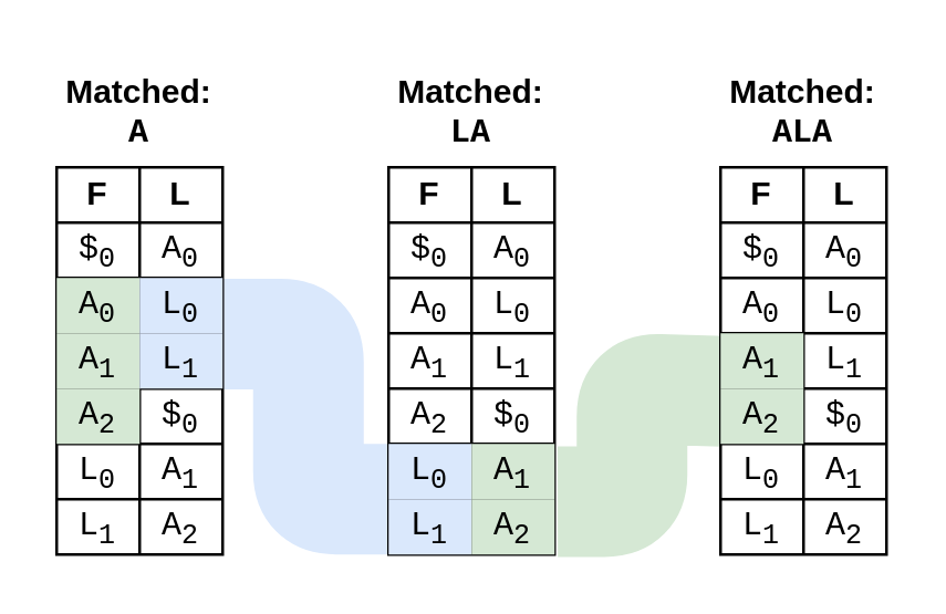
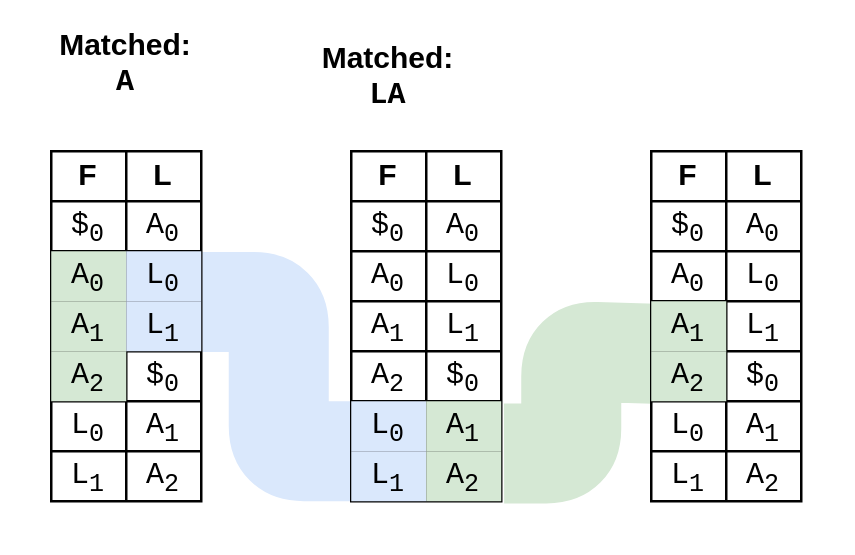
  <mxCell id="0" />
  <mxCell id="1" parent="0" />
  <mxCell id="2" value="" style="edgeStyle=segmentEdgeStyle;endArrow=none;html=1;strokeWidth=40;exitX=1.052;exitY=-0.053;exitDx=0;exitDy=0;exitPerimeter=0;endFill=0;entryX=0.018;entryY=1.05;entryDx=0;entryDy=0;entryPerimeter=0;strokeColor=#D5E8D4;" edge="1" parent="1" target="60"><mxGeometry width="50" height="50" relative="1" as="geometry"><mxPoint x="201.12" y="180.94" as="sourcePoint" /><mxPoint x="260" y="122" as="targetPoint" /><Array as="points"><mxPoint x="228" y="181" /><mxPoint x="228" y="140" /><mxPoint x="261" y="140" /></Array></mxGeometry></mxCell>
  <mxCell id="3" value="" style="edgeStyle=segmentEdgeStyle;endArrow=none;html=1;strokeWidth=40;exitX=1.006;exitY=0.016;exitDx=0;exitDy=0;exitPerimeter=0;endFill=0;fillColor=#dae8fc;strokeColor=#DAE8FC;" edge="1" parent="1" source="14"><mxGeometry width="50" height="50" relative="1" as="geometry"><mxPoint x="81.36" y="120.32" as="sourcePoint" /><mxPoint x="150" y="180" as="targetPoint" /><Array as="points"><mxPoint x="111" y="120" /><mxPoint x="111" y="180" /></Array></mxGeometry></mxCell>
  <mxCell id="4" value="" style="shape=table;html=1;whiteSpace=wrap;startSize=0;container=1;collapsible=0;childLayout=tableLayout;fillColor=none;" vertex="1" parent="1"><mxGeometry x="20" y="60" width="60" height="140" as="geometry" /></mxCell>
  <mxCell id="5" style="shape=partialRectangle;html=1;whiteSpace=wrap;collapsible=0;dropTarget=0;pointerEvents=0;fillColor=none;top=0;left=0;bottom=0;right=0;points=[[0,0.5],[1,0.5]];portConstraint=eastwest;" vertex="1" parent="4"><mxGeometry width="60" height="20" as="geometry" /></mxCell>
  <mxCell id="6" value="F" style="shape=partialRectangle;html=1;whiteSpace=wrap;connectable=0;fillColor=none;top=0;left=0;bottom=0;right=0;overflow=hidden;fontStyle=1;direction=north;" vertex="1" parent="5"><mxGeometry width="30" height="20" as="geometry" /></mxCell>
  <mxCell id="7" value="L" style="shape=partialRectangle;html=1;whiteSpace=wrap;connectable=0;fillColor=none;top=0;left=0;bottom=0;right=0;overflow=hidden;fontStyle=1;direction=north;" vertex="1" parent="5"><mxGeometry x="30" width="30" height="20" as="geometry" /></mxCell>
  <mxCell id="8" value="" style="shape=partialRectangle;html=1;whiteSpace=wrap;collapsible=0;dropTarget=0;pointerEvents=0;fillColor=none;top=0;left=0;bottom=0;right=0;points=[[0,0.5],[1,0.5]];portConstraint=eastwest;" vertex="1" parent="4"><mxGeometry y="20" width="60" height="20" as="geometry" /></mxCell>
  <mxCell id="9" value="$&lt;sub&gt;0&lt;/sub&gt;" style="shape=partialRectangle;html=1;whiteSpace=wrap;connectable=0;top=0;left=0;bottom=0;right=0;overflow=hidden;direction=north;fontFamily=Courier New;strokeColor=#82b366;fillColor=none;" vertex="1" parent="8"><mxGeometry width="30" height="20" as="geometry" /></mxCell>
  <mxCell id="10" value="A&lt;sub&gt;0&lt;/sub&gt;" style="shape=partialRectangle;html=1;whiteSpace=wrap;connectable=0;top=0;left=0;bottom=0;right=0;overflow=hidden;direction=north;fontFamily=Courier New;strokeColor=#6c8ebf;fillColor=none;" vertex="1" parent="8"><mxGeometry x="30" width="30" height="20" as="geometry" /></mxCell>
  <mxCell id="11" style="shape=partialRectangle;html=1;whiteSpace=wrap;collapsible=0;dropTarget=0;pointerEvents=0;fillColor=none;top=0;left=0;bottom=0;right=0;points=[[0,0.5],[1,0.5]];portConstraint=eastwest;" vertex="1" parent="4"><mxGeometry y="40" width="60" height="20" as="geometry" /></mxCell>
  <mxCell id="12" value="A&lt;sub&gt;0&lt;/sub&gt;" style="shape=partialRectangle;html=1;whiteSpace=wrap;connectable=0;fillColor=#d5e8d4;top=0;left=0;bottom=0;right=0;overflow=hidden;direction=north;fontFamily=Courier New;strokeColor=#82b366;" vertex="1" parent="11"><mxGeometry width="30" height="20" as="geometry" /></mxCell>
  <mxCell id="13" value="L&lt;sub&gt;0&lt;/sub&gt;" style="shape=partialRectangle;html=1;whiteSpace=wrap;connectable=0;fillColor=#dae8fc;top=0;left=0;bottom=0;right=0;overflow=hidden;direction=north;fontFamily=Courier New;strokeColor=#6c8ebf;" vertex="1" parent="11"><mxGeometry x="30" width="30" height="20" as="geometry" /></mxCell>
  <mxCell id="14" value="" style="shape=partialRectangle;html=1;whiteSpace=wrap;collapsible=0;dropTarget=0;pointerEvents=0;fillColor=none;top=0;left=0;bottom=0;right=0;points=[[0,0.5],[1,0.5]];portConstraint=eastwest;" vertex="1" parent="4"><mxGeometry y="60" width="60" height="20" as="geometry" /></mxCell>
  <mxCell id="15" value="A&lt;sub&gt;1&lt;/sub&gt;" style="shape=partialRectangle;html=1;whiteSpace=wrap;connectable=0;fillColor=#d5e8d4;top=0;left=0;bottom=0;right=0;overflow=hidden;direction=north;fontFamily=Courier New;strokeColor=#82b366;" vertex="1" parent="14"><mxGeometry width="30" height="20" as="geometry" /></mxCell>
  <mxCell id="16" value="L&lt;sub&gt;1&lt;/sub&gt;" style="shape=partialRectangle;html=1;whiteSpace=wrap;connectable=0;fillColor=#dae8fc;top=0;left=0;bottom=0;right=0;overflow=hidden;direction=north;fontFamily=Courier New;strokeColor=#6c8ebf;" vertex="1" parent="14"><mxGeometry x="30" width="30" height="20" as="geometry" /></mxCell>
  <mxCell id="17" value="" style="shape=partialRectangle;html=1;whiteSpace=wrap;collapsible=0;dropTarget=0;pointerEvents=0;fillColor=none;top=0;left=0;bottom=0;right=0;points=[[0,0.5],[1,0.5]];portConstraint=eastwest;" vertex="1" parent="4"><mxGeometry y="80" width="60" height="20" as="geometry" /></mxCell>
  <mxCell id="18" value="A&lt;sub&gt;2&lt;/sub&gt;" style="shape=partialRectangle;html=1;whiteSpace=wrap;connectable=0;fillColor=#d5e8d4;top=0;left=0;bottom=0;right=0;overflow=hidden;direction=north;fontFamily=Courier New;strokeColor=#82b366;" vertex="1" parent="17"><mxGeometry width="30" height="20" as="geometry" /></mxCell>
  <mxCell id="19" value="$&lt;sub&gt;0&lt;/sub&gt;" style="shape=partialRectangle;html=1;whiteSpace=wrap;connectable=0;top=0;left=0;bottom=0;right=0;overflow=hidden;direction=north;fontFamily=Courier New;strokeColor=#82b366;fillColor=none;" vertex="1" parent="17"><mxGeometry x="30" width="30" height="20" as="geometry" /></mxCell>
  <mxCell id="20" style="shape=partialRectangle;html=1;whiteSpace=wrap;collapsible=0;dropTarget=0;pointerEvents=0;fillColor=none;top=0;left=0;bottom=0;right=0;points=[[0,0.5],[1,0.5]];portConstraint=eastwest;movable=0;resizable=0;rotatable=0;deletable=0;editable=0;connectable=0;" vertex="1" parent="4"><mxGeometry y="100" width="60" height="20" as="geometry" /></mxCell>
  <mxCell id="21" value="L&lt;sub&gt;0&lt;/sub&gt;" style="shape=partialRectangle;html=1;whiteSpace=wrap;connectable=0;fillColor=none;top=0;left=0;bottom=0;right=0;overflow=hidden;direction=north;fontFamily=Courier New;" vertex="1" parent="20"><mxGeometry width="30" height="20" as="geometry" /></mxCell>
  <mxCell id="22" value="A&lt;sub&gt;1&lt;/sub&gt;" style="shape=partialRectangle;html=1;whiteSpace=wrap;connectable=0;fillColor=none;top=0;left=0;bottom=0;right=0;overflow=hidden;direction=north;fontFamily=Courier New;" vertex="1" parent="20"><mxGeometry x="30" width="30" height="20" as="geometry" /></mxCell>
  <mxCell id="23" style="shape=partialRectangle;html=1;whiteSpace=wrap;collapsible=0;dropTarget=0;pointerEvents=0;fillColor=none;top=0;left=0;bottom=0;right=0;points=[[0,0.5],[1,0.5]];portConstraint=eastwest;" vertex="1" parent="4"><mxGeometry y="120" width="60" height="20" as="geometry" /></mxCell>
  <mxCell id="24" value="L&lt;sub&gt;1&lt;/sub&gt;" style="shape=partialRectangle;html=1;whiteSpace=wrap;connectable=0;fillColor=none;top=0;left=0;bottom=0;right=0;overflow=hidden;direction=north;fontFamily=Courier New;" vertex="1" parent="23"><mxGeometry width="30" height="20" as="geometry" /></mxCell>
  <mxCell id="25" value="A&lt;sub&gt;2&lt;/sub&gt;" style="shape=partialRectangle;html=1;whiteSpace=wrap;connectable=0;fillColor=none;top=0;left=0;bottom=0;right=0;overflow=hidden;direction=north;fontFamily=Courier New;" vertex="1" parent="23"><mxGeometry x="30" width="30" height="20" as="geometry" /></mxCell>
- <mxCell id="26" value="&lt;div&gt;&lt;b&gt;Matched:&lt;/b&gt;&lt;/div&gt;&lt;div&gt;&lt;b&gt;&lt;font face=&quot;Courier New&quot;&gt;A&lt;/font&gt;&lt;br&gt;&lt;/b&gt;&lt;/div&gt;&lt;font face=&quot;Courier New&quot;&gt;&lt;/font&gt;" style="text;html=1;strokeColor=none;fillColor=none;align=center;verticalAlign=middle;whiteSpace=wrap;rounded=0;" vertex="1" parent="1"><mxGeometry x="20" y="20" width="60" height="40" as="geometry" /></mxCell>
+ <mxCell id="26" value="&lt;div&gt;&lt;b&gt;Matched:&lt;/b&gt;&lt;/div&gt;&lt;div&gt;&lt;b&gt;&lt;font face=&quot;Courier New&quot;&gt;A&lt;/font&gt;&lt;br&gt;&lt;/b&gt;&lt;/div&gt;&lt;font face=&quot;Courier New&quot;&gt;&lt;/font&gt;" style="text;html=1;strokeColor=none;fillColor=none;align=center;verticalAlign=middle;whiteSpace=wrap;rounded=0;" vertex="1" parent="1"><mxGeometry x="20" y="5" width="60" height="40" as="geometry" /></mxCell>
  <mxCell id="27" value="" style="shape=table;html=1;whiteSpace=wrap;startSize=0;container=1;collapsible=0;childLayout=tableLayout;fillColor=none;" vertex="1" parent="1"><mxGeometry x="140" y="60" width="60" height="140" as="geometry" /></mxCell>
  <mxCell id="28" style="shape=partialRectangle;html=1;whiteSpace=wrap;collapsible=0;dropTarget=0;pointerEvents=0;fillColor=none;top=0;left=0;bottom=0;right=0;points=[[0,0.5],[1,0.5]];portConstraint=eastwest;" vertex="1" parent="27"><mxGeometry width="60" height="20" as="geometry" /></mxCell>
  <mxCell id="29" value="F" style="shape=partialRectangle;html=1;whiteSpace=wrap;connectable=0;fillColor=none;top=0;left=0;bottom=0;right=0;overflow=hidden;fontStyle=1;direction=north;" vertex="1" parent="28"><mxGeometry width="30" height="20" as="geometry" /></mxCell>
  <mxCell id="30" value="L" style="shape=partialRectangle;html=1;whiteSpace=wrap;connectable=0;fillColor=none;top=0;left=0;bottom=0;right=0;overflow=hidden;fontStyle=1;direction=north;" vertex="1" parent="28"><mxGeometry x="30" width="30" height="20" as="geometry" /></mxCell>
  <mxCell id="31" value="" style="shape=partialRectangle;html=1;whiteSpace=wrap;collapsible=0;dropTarget=0;pointerEvents=0;fillColor=none;top=0;left=0;bottom=0;right=0;points=[[0,0.5],[1,0.5]];portConstraint=eastwest;" vertex="1" parent="27"><mxGeometry y="20" width="60" height="20" as="geometry" /></mxCell>
  <mxCell id="32" value="$&lt;sub&gt;0&lt;/sub&gt;" style="shape=partialRectangle;html=1;whiteSpace=wrap;connectable=0;top=0;left=0;bottom=0;right=0;overflow=hidden;direction=north;fontFamily=Courier New;strokeColor=#82b366;fillColor=none;" vertex="1" parent="31"><mxGeometry width="30" height="20" as="geometry" /></mxCell>
  <mxCell id="33" value="A&lt;sub&gt;0&lt;/sub&gt;" style="shape=partialRectangle;html=1;whiteSpace=wrap;connectable=0;top=0;left=0;bottom=0;right=0;overflow=hidden;direction=north;fontFamily=Courier New;strokeColor=#6c8ebf;fillColor=none;" vertex="1" parent="31"><mxGeometry x="30" width="30" height="20" as="geometry" /></mxCell>
  <mxCell id="34" style="shape=partialRectangle;html=1;whiteSpace=wrap;collapsible=0;dropTarget=0;pointerEvents=0;fillColor=none;top=0;left=0;bottom=0;right=0;points=[[0,0.5],[1,0.5]];portConstraint=eastwest;" vertex="1" parent="27"><mxGeometry y="40" width="60" height="20" as="geometry" /></mxCell>
  <mxCell id="35" value="A&lt;sub&gt;0&lt;/sub&gt;" style="shape=partialRectangle;html=1;whiteSpace=wrap;connectable=0;top=0;left=0;bottom=0;right=0;overflow=hidden;direction=north;fontFamily=Courier New;strokeColor=#82b366;fillColor=none;" vertex="1" parent="34"><mxGeometry width="30" height="20" as="geometry" /></mxCell>
  <mxCell id="36" value="L&lt;sub&gt;0&lt;/sub&gt;" style="shape=partialRectangle;html=1;whiteSpace=wrap;connectable=0;top=0;left=0;bottom=0;right=0;overflow=hidden;direction=north;fontFamily=Courier New;strokeColor=#6c8ebf;fillColor=none;" vertex="1" parent="34"><mxGeometry x="30" width="30" height="20" as="geometry" /></mxCell>
  <mxCell id="37" value="" style="shape=partialRectangle;html=1;whiteSpace=wrap;collapsible=0;dropTarget=0;pointerEvents=0;fillColor=none;top=0;left=0;bottom=0;right=0;points=[[0,0.5],[1,0.5]];portConstraint=eastwest;" vertex="1" parent="27"><mxGeometry y="60" width="60" height="20" as="geometry" /></mxCell>
  <mxCell id="38" value="A&lt;sub&gt;1&lt;/sub&gt;" style="shape=partialRectangle;html=1;whiteSpace=wrap;connectable=0;top=0;left=0;bottom=0;right=0;overflow=hidden;direction=north;fontFamily=Courier New;strokeColor=#82b366;fillColor=none;" vertex="1" parent="37"><mxGeometry width="30" height="20" as="geometry" /></mxCell>
  <mxCell id="39" value="L&lt;sub&gt;1&lt;/sub&gt;" style="shape=partialRectangle;html=1;whiteSpace=wrap;connectable=0;top=0;left=0;bottom=0;right=0;overflow=hidden;direction=north;fontFamily=Courier New;strokeColor=#6c8ebf;fillColor=none;" vertex="1" parent="37"><mxGeometry x="30" width="30" height="20" as="geometry" /></mxCell>
  <mxCell id="40" value="" style="shape=partialRectangle;html=1;whiteSpace=wrap;collapsible=0;dropTarget=0;pointerEvents=0;fillColor=none;top=0;left=0;bottom=0;right=0;points=[[0,0.5],[1,0.5]];portConstraint=eastwest;" vertex="1" parent="27"><mxGeometry y="80" width="60" height="20" as="geometry" /></mxCell>
  <mxCell id="41" value="A&lt;sub&gt;2&lt;/sub&gt;" style="shape=partialRectangle;html=1;whiteSpace=wrap;connectable=0;top=0;left=0;bottom=0;right=0;overflow=hidden;direction=north;fontFamily=Courier New;strokeColor=#82b366;fillColor=none;" vertex="1" parent="40"><mxGeometry width="30" height="20" as="geometry" /></mxCell>
  <mxCell id="42" value="$&lt;sub&gt;0&lt;/sub&gt;" style="shape=partialRectangle;html=1;whiteSpace=wrap;connectable=0;top=0;left=0;bottom=0;right=0;overflow=hidden;direction=north;fontFamily=Courier New;strokeColor=#82b366;fillColor=none;" vertex="1" parent="40"><mxGeometry x="30" width="30" height="20" as="geometry" /></mxCell>
  <mxCell id="43" style="shape=partialRectangle;html=1;whiteSpace=wrap;collapsible=0;dropTarget=0;pointerEvents=0;fillColor=none;top=0;left=0;bottom=0;right=0;points=[[0,0.5],[1,0.5]];portConstraint=eastwest;movable=0;resizable=0;rotatable=0;deletable=0;editable=0;connectable=0;" vertex="1" parent="27"><mxGeometry y="100" width="60" height="20" as="geometry" /></mxCell>
  <mxCell id="44" value="L&lt;sub&gt;0&lt;/sub&gt;" style="shape=partialRectangle;html=1;whiteSpace=wrap;connectable=0;fillColor=#dae8fc;top=0;left=0;bottom=0;right=0;overflow=hidden;direction=north;fontFamily=Courier New;strokeColor=#6c8ebf;" vertex="1" parent="43"><mxGeometry width="30" height="20" as="geometry" /></mxCell>
  <mxCell id="45" value="A&lt;sub&gt;1&lt;/sub&gt;" style="shape=partialRectangle;html=1;whiteSpace=wrap;connectable=0;fillColor=#d5e8d4;top=0;left=0;bottom=0;right=0;overflow=hidden;direction=north;fontFamily=Courier New;strokeColor=#82b366;" vertex="1" parent="43"><mxGeometry x="30" width="30" height="20" as="geometry" /></mxCell>
  <mxCell id="46" style="shape=partialRectangle;html=1;whiteSpace=wrap;collapsible=0;dropTarget=0;pointerEvents=0;fillColor=none;top=0;left=0;bottom=0;right=0;points=[[0,0.5],[1,0.5]];portConstraint=eastwest;" vertex="1" parent="27"><mxGeometry y="120" width="60" height="20" as="geometry" /></mxCell>
  <mxCell id="47" value="L&lt;sub&gt;1&lt;/sub&gt;" style="shape=partialRectangle;html=1;whiteSpace=wrap;connectable=0;fillColor=#dae8fc;top=0;left=0;bottom=0;right=0;overflow=hidden;direction=north;fontFamily=Courier New;strokeColor=#6c8ebf;" vertex="1" parent="46"><mxGeometry width="30" height="20" as="geometry" /></mxCell>
  <mxCell id="48" value="A&lt;sub&gt;2&lt;/sub&gt;" style="shape=partialRectangle;html=1;whiteSpace=wrap;connectable=0;fillColor=#d5e8d4;top=0;left=0;bottom=0;right=0;overflow=hidden;direction=north;fontFamily=Courier New;strokeColor=#82b366;" vertex="1" parent="46"><mxGeometry x="30" width="30" height="20" as="geometry" /></mxCell>
- <mxCell id="49" value="&lt;div&gt;&lt;b&gt;Matched:&lt;/b&gt;&lt;/div&gt;&lt;div&gt;&lt;b&gt;&lt;font face=&quot;Courier New&quot;&gt;LA&lt;/font&gt;&lt;br&gt;&lt;/b&gt;&lt;/div&gt;&lt;font face=&quot;Courier New&quot;&gt;&lt;/font&gt;" style="text;html=1;strokeColor=none;fillColor=none;align=center;verticalAlign=middle;whiteSpace=wrap;rounded=0;" vertex="1" parent="1"><mxGeometry x="140" y="20" width="60" height="40" as="geometry" /></mxCell>
+ <mxCell id="49" value="&lt;div&gt;&lt;b&gt;Matched:&lt;/b&gt;&lt;/div&gt;&lt;div&gt;&lt;b&gt;&lt;font face=&quot;Courier New&quot;&gt;LA&lt;/font&gt;&lt;br&gt;&lt;/b&gt;&lt;/div&gt;&lt;font face=&quot;Courier New&quot;&gt;&lt;/font&gt;" style="text;html=1;strokeColor=none;fillColor=none;align=center;verticalAlign=middle;whiteSpace=wrap;rounded=0;" vertex="1" parent="1"><mxGeometry x="125" y="10" width="60" height="40" as="geometry" /></mxCell>
  <mxCell id="50" value="" style="shape=table;html=1;whiteSpace=wrap;startSize=0;container=1;collapsible=0;childLayout=tableLayout;fillColor=none;" vertex="1" parent="1"><mxGeometry x="260" y="60" width="60" height="140" as="geometry" /></mxCell>
  <mxCell id="51" style="shape=partialRectangle;html=1;whiteSpace=wrap;collapsible=0;dropTarget=0;pointerEvents=0;fillColor=none;top=0;left=0;bottom=0;right=0;points=[[0,0.5],[1,0.5]];portConstraint=eastwest;" vertex="1" parent="50"><mxGeometry width="60" height="20" as="geometry" /></mxCell>
  <mxCell id="52" value="F" style="shape=partialRectangle;html=1;whiteSpace=wrap;connectable=0;fillColor=none;top=0;left=0;bottom=0;right=0;overflow=hidden;fontStyle=1;direction=north;" vertex="1" parent="51"><mxGeometry width="30" height="20" as="geometry" /></mxCell>
  <mxCell id="53" value="L" style="shape=partialRectangle;html=1;whiteSpace=wrap;connectable=0;fillColor=none;top=0;left=0;bottom=0;right=0;overflow=hidden;fontStyle=1;direction=north;" vertex="1" parent="51"><mxGeometry x="30" width="30" height="20" as="geometry" /></mxCell>
  <mxCell id="54" value="" style="shape=partialRectangle;html=1;whiteSpace=wrap;collapsible=0;dropTarget=0;pointerEvents=0;fillColor=none;top=0;left=0;bottom=0;right=0;points=[[0,0.5],[1,0.5]];portConstraint=eastwest;" vertex="1" parent="50"><mxGeometry y="20" width="60" height="20" as="geometry" /></mxCell>
  <mxCell id="55" value="$&lt;sub&gt;0&lt;/sub&gt;" style="shape=partialRectangle;html=1;whiteSpace=wrap;connectable=0;top=0;left=0;bottom=0;right=0;overflow=hidden;direction=north;fontFamily=Courier New;strokeColor=#82b366;fillColor=none;" vertex="1" parent="54"><mxGeometry width="30" height="20" as="geometry" /></mxCell>
  <mxCell id="56" value="A&lt;sub&gt;0&lt;/sub&gt;" style="shape=partialRectangle;html=1;whiteSpace=wrap;connectable=0;top=0;left=0;bottom=0;right=0;overflow=hidden;direction=north;fontFamily=Courier New;strokeColor=#6c8ebf;fillColor=none;" vertex="1" parent="54"><mxGeometry x="30" width="30" height="20" as="geometry" /></mxCell>
  <mxCell id="57" style="shape=partialRectangle;html=1;whiteSpace=wrap;collapsible=0;dropTarget=0;pointerEvents=0;fillColor=none;top=0;left=0;bottom=0;right=0;points=[[0,0.5],[1,0.5]];portConstraint=eastwest;" vertex="1" parent="50"><mxGeometry y="40" width="60" height="20" as="geometry" /></mxCell>
  <mxCell id="58" value="A&lt;sub&gt;0&lt;/sub&gt;" style="shape=partialRectangle;html=1;whiteSpace=wrap;connectable=0;top=0;left=0;bottom=0;right=0;overflow=hidden;direction=north;fontFamily=Courier New;strokeColor=#82b366;fillColor=none;" vertex="1" parent="57"><mxGeometry width="30" height="20" as="geometry" /></mxCell>
  <mxCell id="59" value="L&lt;sub&gt;0&lt;/sub&gt;" style="shape=partialRectangle;html=1;whiteSpace=wrap;connectable=0;top=0;left=0;bottom=0;right=0;overflow=hidden;direction=north;fontFamily=Courier New;strokeColor=#6c8ebf;fillColor=none;" vertex="1" parent="57"><mxGeometry x="30" width="30" height="20" as="geometry" /></mxCell>
  <mxCell id="60" value="" style="shape=partialRectangle;html=1;whiteSpace=wrap;collapsible=0;dropTarget=0;pointerEvents=0;fillColor=none;top=0;left=0;bottom=0;right=0;points=[[0,0.5],[1,0.5]];portConstraint=eastwest;" vertex="1" parent="50"><mxGeometry y="60" width="60" height="20" as="geometry" /></mxCell>
  <mxCell id="61" value="A&lt;sub&gt;1&lt;/sub&gt;" style="shape=partialRectangle;html=1;whiteSpace=wrap;connectable=0;top=0;left=0;bottom=0;right=0;overflow=hidden;direction=north;fontFamily=Courier New;strokeColor=#82b366;fillColor=#d5e8d4;" vertex="1" parent="60"><mxGeometry width="30" height="20" as="geometry" /></mxCell>
  <mxCell id="62" value="L&lt;sub&gt;1&lt;/sub&gt;" style="shape=partialRectangle;html=1;whiteSpace=wrap;connectable=0;top=0;left=0;bottom=0;right=0;overflow=hidden;direction=north;fontFamily=Courier New;strokeColor=#6c8ebf;fillColor=none;" vertex="1" parent="60"><mxGeometry x="30" width="30" height="20" as="geometry" /></mxCell>
  <mxCell id="63" value="" style="shape=partialRectangle;html=1;whiteSpace=wrap;collapsible=0;dropTarget=0;pointerEvents=0;fillColor=none;top=0;left=0;bottom=0;right=0;points=[[0,0.5],[1,0.5]];portConstraint=eastwest;" vertex="1" parent="50"><mxGeometry y="80" width="60" height="20" as="geometry" /></mxCell>
  <mxCell id="64" value="A&lt;sub&gt;2&lt;/sub&gt;" style="shape=partialRectangle;html=1;whiteSpace=wrap;connectable=0;top=0;left=0;bottom=0;right=0;overflow=hidden;direction=north;fontFamily=Courier New;strokeColor=#82b366;fillColor=#d5e8d4;" vertex="1" parent="63"><mxGeometry width="30" height="20" as="geometry" /></mxCell>
  <mxCell id="65" value="$&lt;sub&gt;0&lt;/sub&gt;" style="shape=partialRectangle;html=1;whiteSpace=wrap;connectable=0;top=0;left=0;bottom=0;right=0;overflow=hidden;direction=north;fontFamily=Courier New;strokeColor=#82b366;fillColor=none;" vertex="1" parent="63"><mxGeometry x="30" width="30" height="20" as="geometry" /></mxCell>
  <mxCell id="66" style="shape=partialRectangle;html=1;whiteSpace=wrap;collapsible=0;dropTarget=0;pointerEvents=0;fillColor=none;top=0;left=0;bottom=0;right=0;points=[[0,0.5],[1,0.5]];portConstraint=eastwest;movable=0;resizable=0;rotatable=0;deletable=0;editable=0;connectable=0;" vertex="1" parent="50"><mxGeometry y="100" width="60" height="20" as="geometry" /></mxCell>
  <mxCell id="67" value="L&lt;sub&gt;0&lt;/sub&gt;" style="shape=partialRectangle;html=1;whiteSpace=wrap;connectable=0;top=0;left=0;bottom=0;right=0;overflow=hidden;direction=north;fontFamily=Courier New;strokeColor=#6c8ebf;fillColor=none;" vertex="1" parent="66"><mxGeometry width="30" height="20" as="geometry" /></mxCell>
  <mxCell id="68" value="A&lt;sub&gt;1&lt;/sub&gt;" style="shape=partialRectangle;html=1;whiteSpace=wrap;connectable=0;top=0;left=0;bottom=0;right=0;overflow=hidden;direction=north;fontFamily=Courier New;strokeColor=#82b366;fillColor=none;" vertex="1" parent="66"><mxGeometry x="30" width="30" height="20" as="geometry" /></mxCell>
  <mxCell id="69" style="shape=partialRectangle;html=1;whiteSpace=wrap;collapsible=0;dropTarget=0;pointerEvents=0;fillColor=none;top=0;left=0;bottom=0;right=0;points=[[0,0.5],[1,0.5]];portConstraint=eastwest;" vertex="1" parent="50"><mxGeometry y="120" width="60" height="20" as="geometry" /></mxCell>
  <mxCell id="70" value="L&lt;sub&gt;1&lt;/sub&gt;" style="shape=partialRectangle;html=1;whiteSpace=wrap;connectable=0;top=0;left=0;bottom=0;right=0;overflow=hidden;direction=north;fontFamily=Courier New;strokeColor=#6c8ebf;fillColor=none;" vertex="1" parent="69"><mxGeometry width="30" height="20" as="geometry" /></mxCell>
  <mxCell id="71" value="A&lt;sub&gt;2&lt;/sub&gt;" style="shape=partialRectangle;html=1;whiteSpace=wrap;connectable=0;top=0;left=0;bottom=0;right=0;overflow=hidden;direction=north;fontFamily=Courier New;strokeColor=#82b366;fillColor=none;" vertex="1" parent="69"><mxGeometry x="30" width="30" height="20" as="geometry" /></mxCell>
- <mxCell id="72" value="&lt;div&gt;&lt;b&gt;Matched:&lt;/b&gt;&lt;/div&gt;&lt;div&gt;&lt;b&gt;&lt;font face=&quot;Courier New&quot;&gt;ALA&lt;/font&gt;&lt;br&gt;&lt;/b&gt;&lt;/div&gt;&lt;font face=&quot;Courier New&quot;&gt;&lt;/font&gt;" style="text;html=1;strokeColor=none;fillColor=none;align=center;verticalAlign=middle;whiteSpace=wrap;rounded=0;" vertex="1" parent="1"><mxGeometry x="260" y="20" width="60" height="40" as="geometry" /></mxCell>
